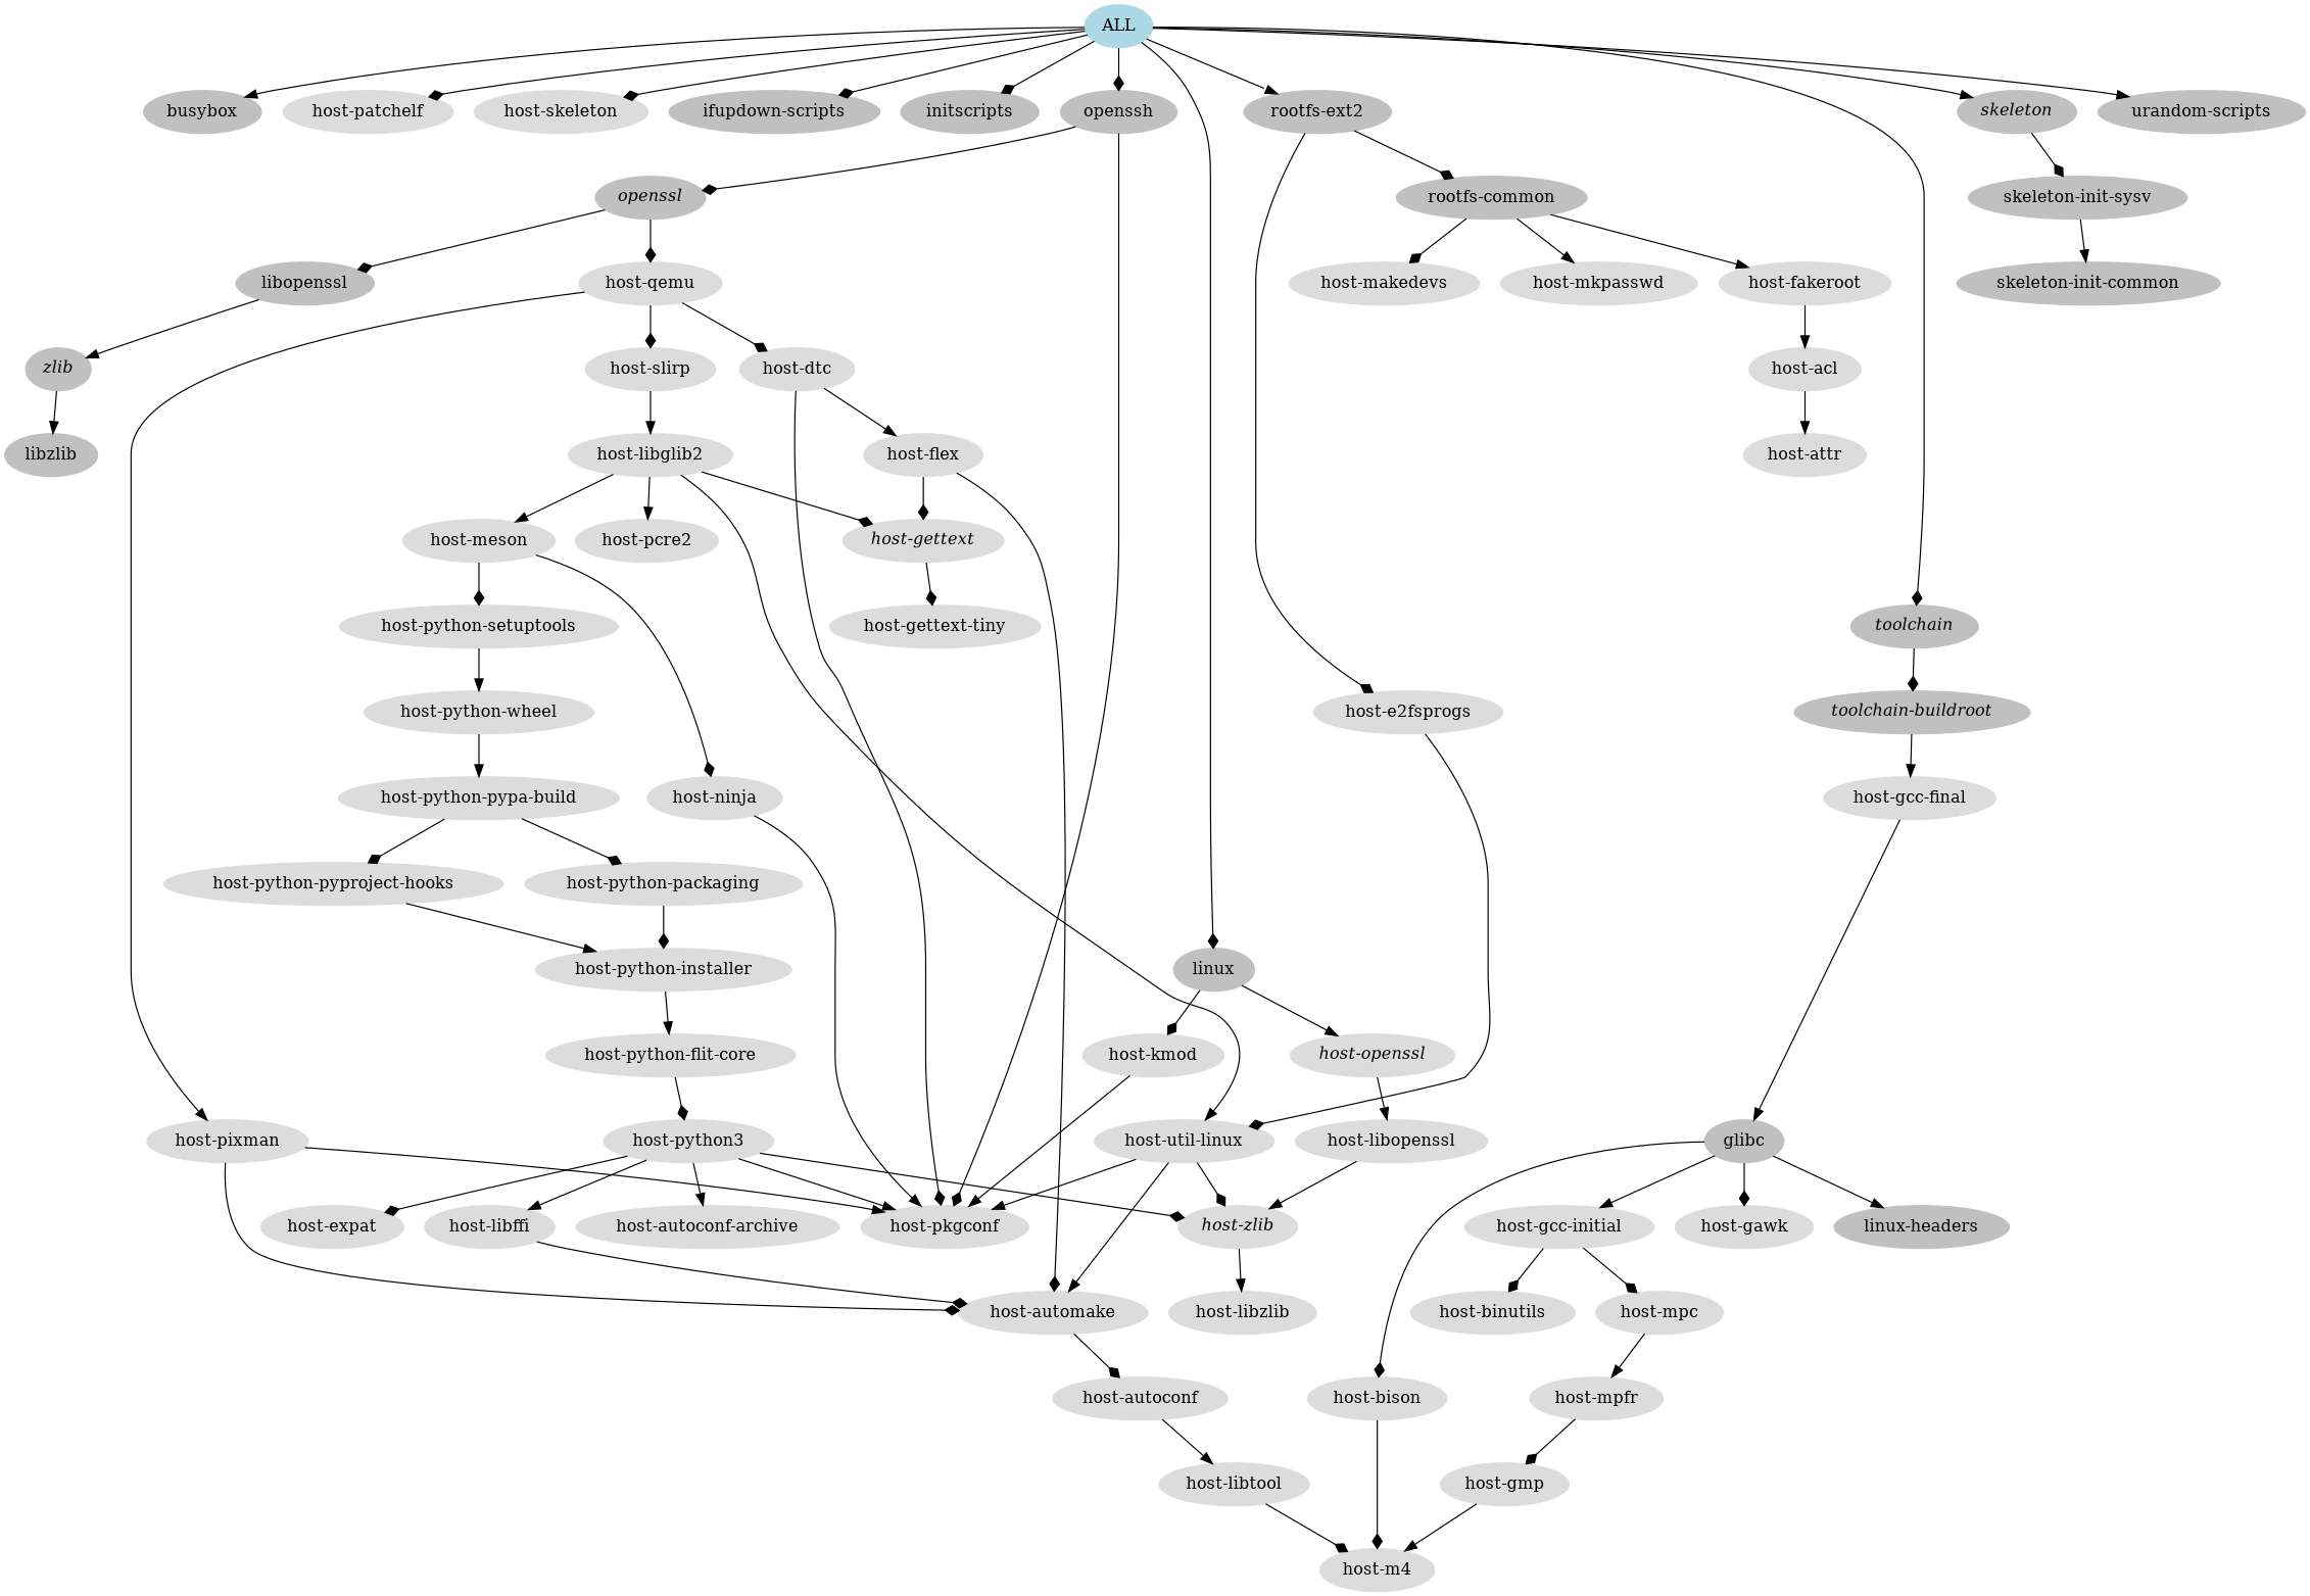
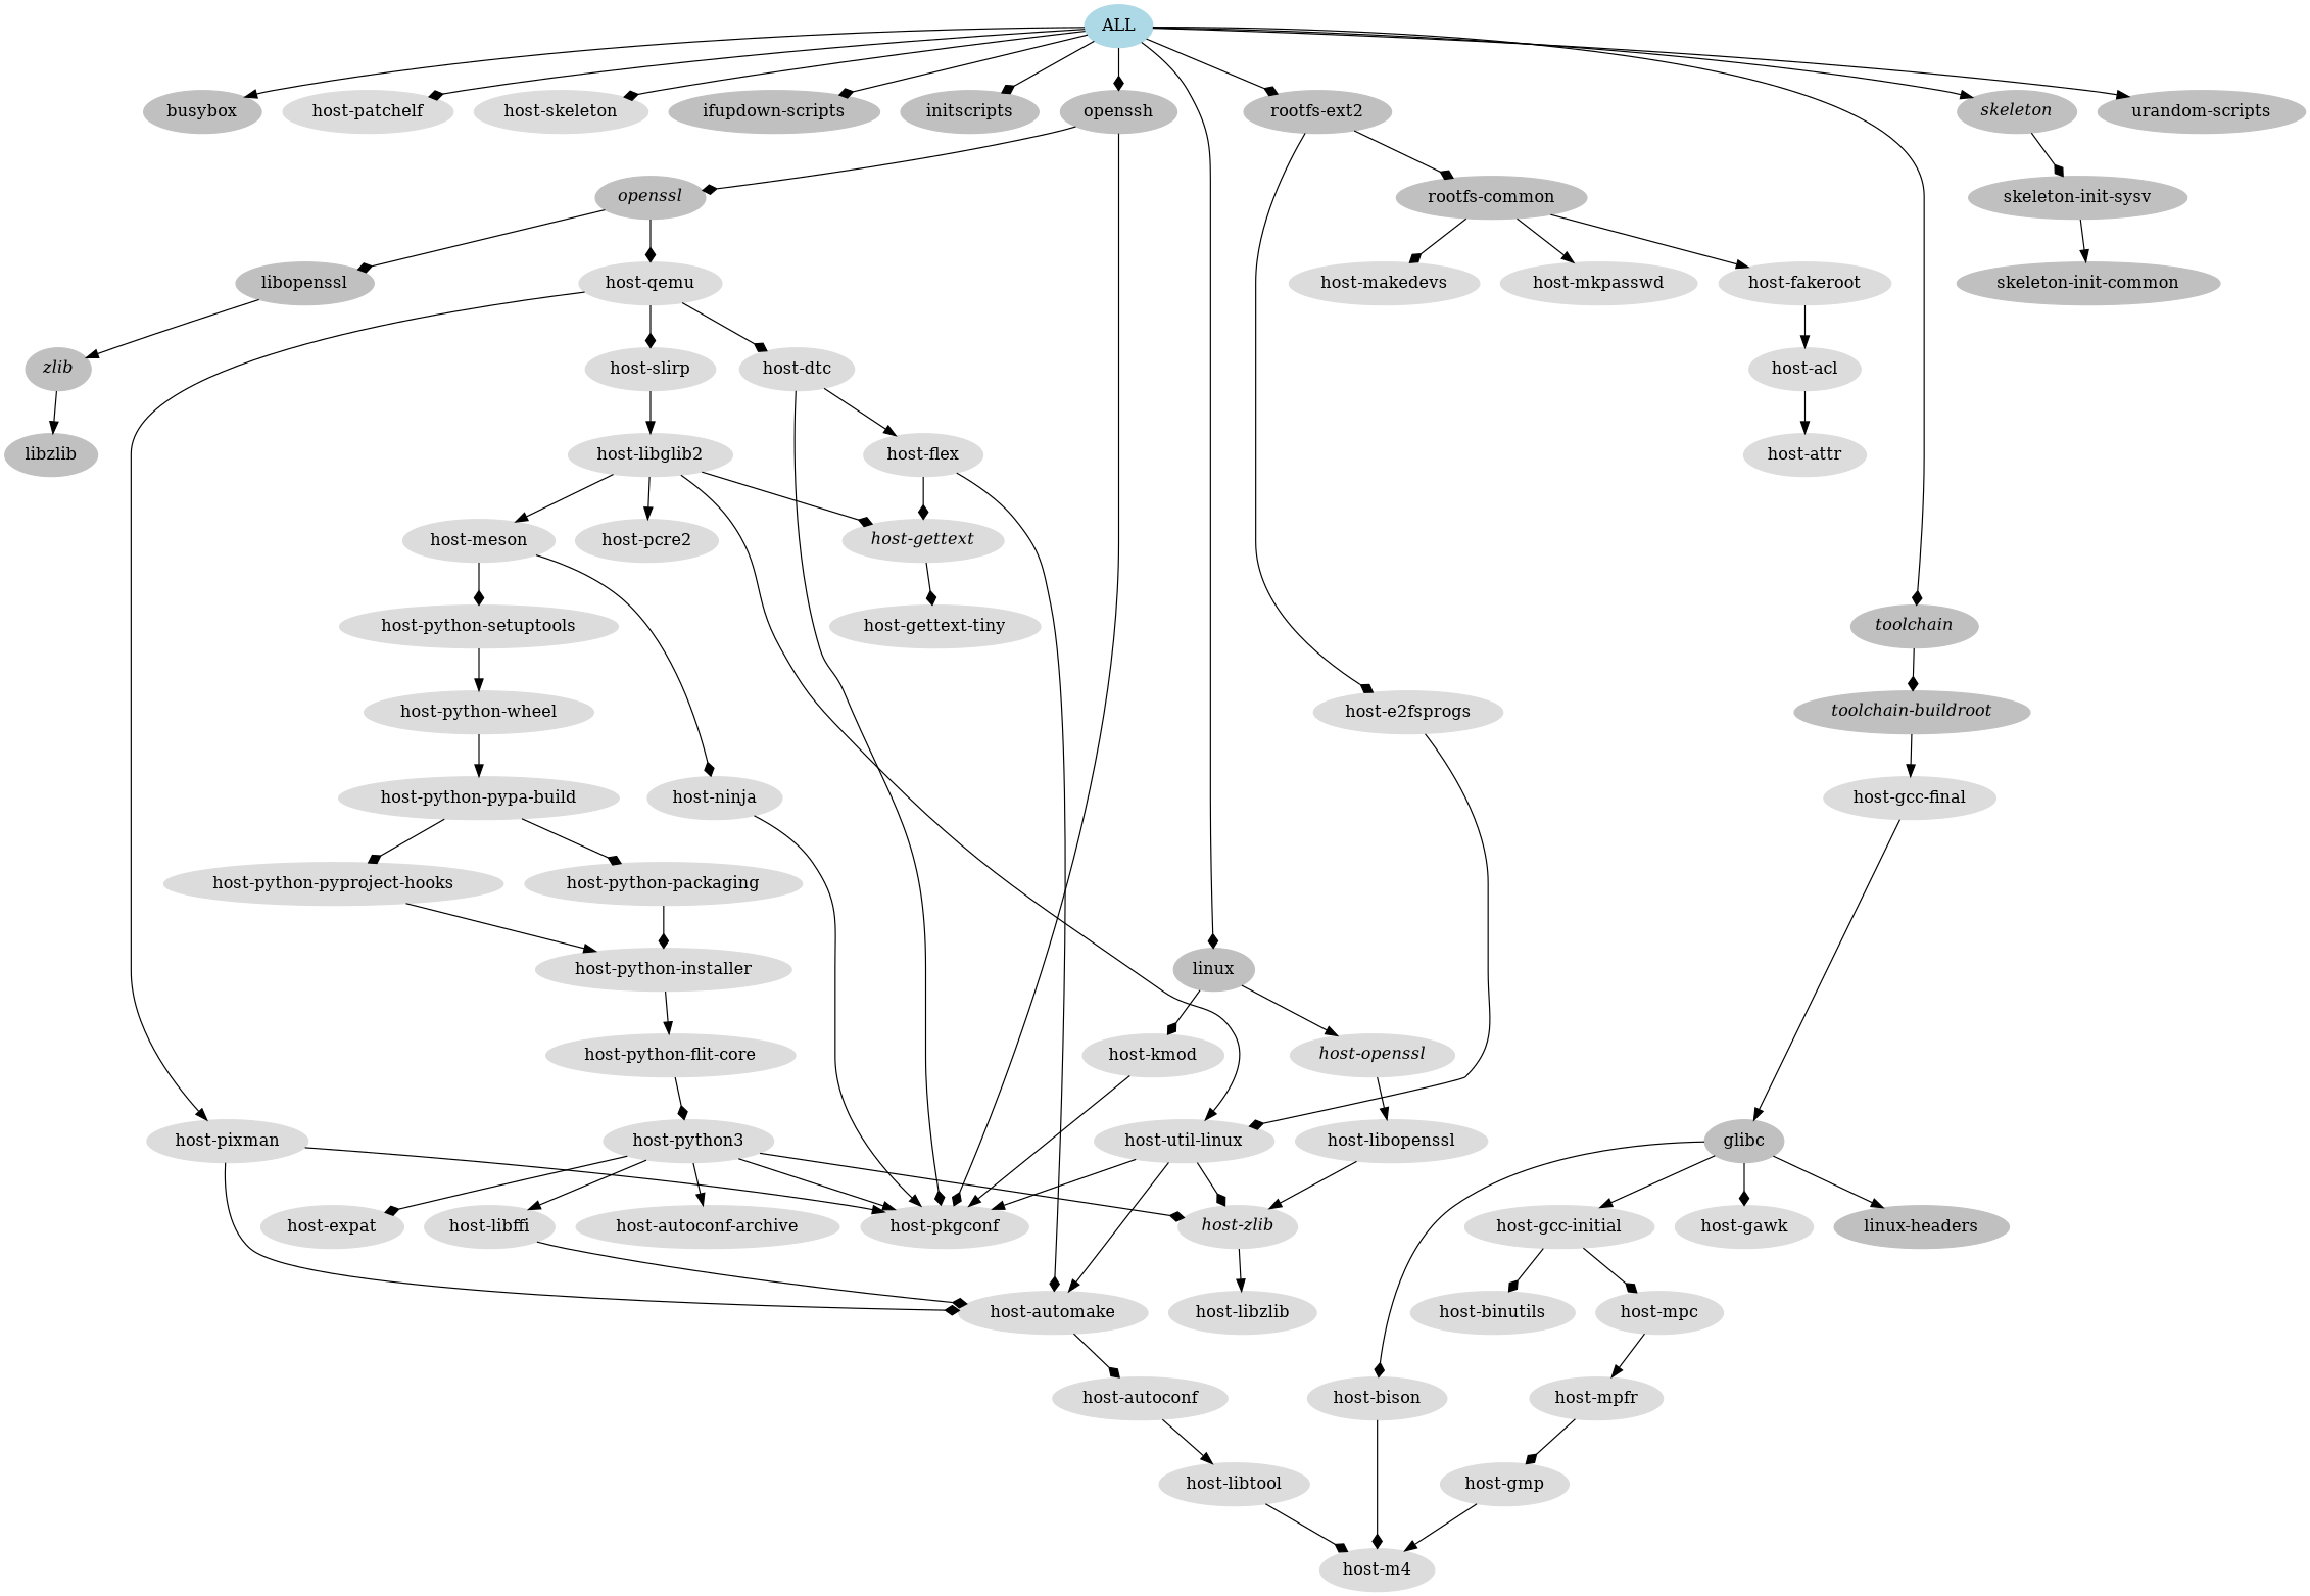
  digraph {
    node [color=gainsboro style=filled]
    edge [arrowhead=diamond dir=forward]
    n1 [color=lightblue label=ALL]
    n2 [color=grey label=busybox]
    n3 [label="host-patchelf"]
    n4 [label="host-skeleton"]
    n5 [color=grey label="ifupdown-scripts"]
    n6 [color=grey label=initscripts]
    n7 [color=grey label=linux]
    n8 [color=grey label=openssh]
    n9 [color=grey label="rootfs-ext2"]
    n10 [color=grey label=<<I>skeleton</I>>]
    n11 [color=grey label=<<I>toolchain</I>>]
    n12 [color=grey label="urandom-scripts"]
    n13 [label="host-qemu"]
    n14 [label="host-dtc"]
    n15 [label="host-pixman"]
    n16 [label="host-slirp"]
    n17 [label="host-kmod"]
    n18 [label=<<I>host-openssl</I>>]
    n19 [label="host-pkgconf"]
    n20 [color=grey label=<<I>openssl</I>>]
    n21 [label="host-e2fsprogs"]
    n22 [color=grey label="rootfs-common"]
    n23 [color=grey label="skeleton-init-sysv"]
    n24 [color=grey label=<<I>toolchain-buildroot</I>>]
    n25 [label="host-flex"]
    n26 [label="host-automake"]
    n27 [label="host-libglib2"]
    n28 [label="host-bison"]
    n29 [label="host-m4"]
    n30 [label=<<I>host-gettext</I>>]
    n31 [label="host-autoconf"]
    n32 [label="host-gettext-tiny"]
    n33 [label="host-libtool"]
    n34 [label="host-meson"]
    n35 [label="host-pcre2"]
    n36 [label="host-util-linux"]
    n37 [label="host-ninja"]
    n38 [label="host-python-setuptools"]
    n39 [label=<<I>host-zlib</I>>]
    n40 [label="host-python-wheel"]
    n41 [label="host-python-pypa-build"]
    n42 [label="host-python-packaging"]
    n43 [label="host-python-pyproject-hooks"]
    n44 [label="host-python-installer"]
    n45 [label="host-python-flit-core"]
    n46 [label="host-python3"]
    n47 [label="host-autoconf-archive"]
    n48 [label="host-expat"]
    n49 [label="host-libffi"]
    n50 [label="host-libzlib"]
    n51 [label="host-libopenssl"]
    n52 [color=grey label=libopenssl]
    n53 [color=grey label=<<I>zlib</I>>]
    n54 [color=grey label=libzlib]
    n55 [label="host-fakeroot"]
    n56 [label="host-makedevs"]
    n57 [label="host-mkpasswd"]
    n58 [label="host-acl"]
    n59 [label="host-attr"]
    n60 [color=grey label="skeleton-init-common"]
    n61 [label="host-gcc-final"]
    n62 [color=grey label=glibc]
    n63 [label="host-gawk"]
    n64 [label="host-gcc-initial"]
    n65 [color=grey label="linux-headers"]
    n66 [label="host-binutils"]
    n67 [label="host-mpc"]
    n68 [label="host-mpfr"]
    n69 [label="host-gmp"]
    n1 -> n2 [arrowhead=normal]
    n1 -> n3
    n1 -> n4
    n1 -> n5
    n1 -> n6
    n1 -> n7
    n1 -> n8
-   n1 -> n9 [arrowhead=normal]
+   n1 -> n9
    n1 -> n10 [arrowhead=normal]
    n1 -> n11
    n1 -> n12 [arrowhead=normal]
    n7 -> n17
    n7 -> n18 [arrowhead=normal]
    n8 -> n19
    n8 -> n20
    n9 -> n21
    n9 -> n22
    n10 -> n23
    n11 -> n24
    n13 -> n14
    n13 -> n15 [arrowhead=normal]
    n13 -> n16
    n14 -> n19
    n14 -> n25 [arrowhead=normal]
    n15 -> n19 [arrowhead=normal]
    n15 -> n26
    n16 -> n27 [arrowhead=normal]
    n17 -> n19 [arrowhead=normal]
    n18 -> n51 [arrowhead=normal]
    n20 -> n13
    n20 -> n52
    n21 -> n36
    n22 -> n55 [arrowhead=normal]
    n22 -> n56
    n22 -> n57 [arrowhead=normal]
    n23 -> n60 [arrowhead=normal]
    n24 -> n61 [arrowhead=normal]
    n25 -> n26
    n25 -> n30
    n26 -> n31
    n27 -> n30
    n27 -> n34 [arrowhead=normal]
    n27 -> n35 [arrowhead=normal]
    n27 -> n36 [arrowhead=normal]
    n28 -> n29
    n30 -> n32
    n31 -> n33 [arrowhead=normal]
    n33 -> n29
    n34 -> n37
    n34 -> n38
    n36 -> n19 [arrowhead=normal]
    n36 -> n26 [arrowhead=normal]
    n36 -> n39
    n37 -> n19 [arrowhead=normal]
    n38 -> n40 [arrowhead=normal]
    n39 -> n50 [arrowhead=normal]
    n40 -> n41 [arrowhead=normal]
    n41 -> n42
    n41 -> n43
    n42 -> n44
    n43 -> n44 [arrowhead=normal]
    n44 -> n45 [arrowhead=normal]
    n45 -> n46
    n46 -> n19 [arrowhead=normal]
    n46 -> n39
    n46 -> n47 [arrowhead=normal]
    n46 -> n48
    n46 -> n49 [arrowhead=normal]
    n49 -> n26
    n51 -> n39 [arrowhead=normal]
    n52 -> n53 [arrowhead=normal]
    n53 -> n54 [arrowhead=normal]
    n55 -> n58 [arrowhead=normal]
    n58 -> n59 [arrowhead=normal]
    n61 -> n62 [arrowhead=normal]
    n62 -> n28
    n62 -> n63
    n62 -> n64 [arrowhead=normal]
    n62 -> n65 [arrowhead=normal]
    n64 -> n66
    n64 -> n67
    n67 -> n68 [arrowhead=normal]
    n68 -> n69
    n69 -> n29 [arrowhead=normal]
  }
